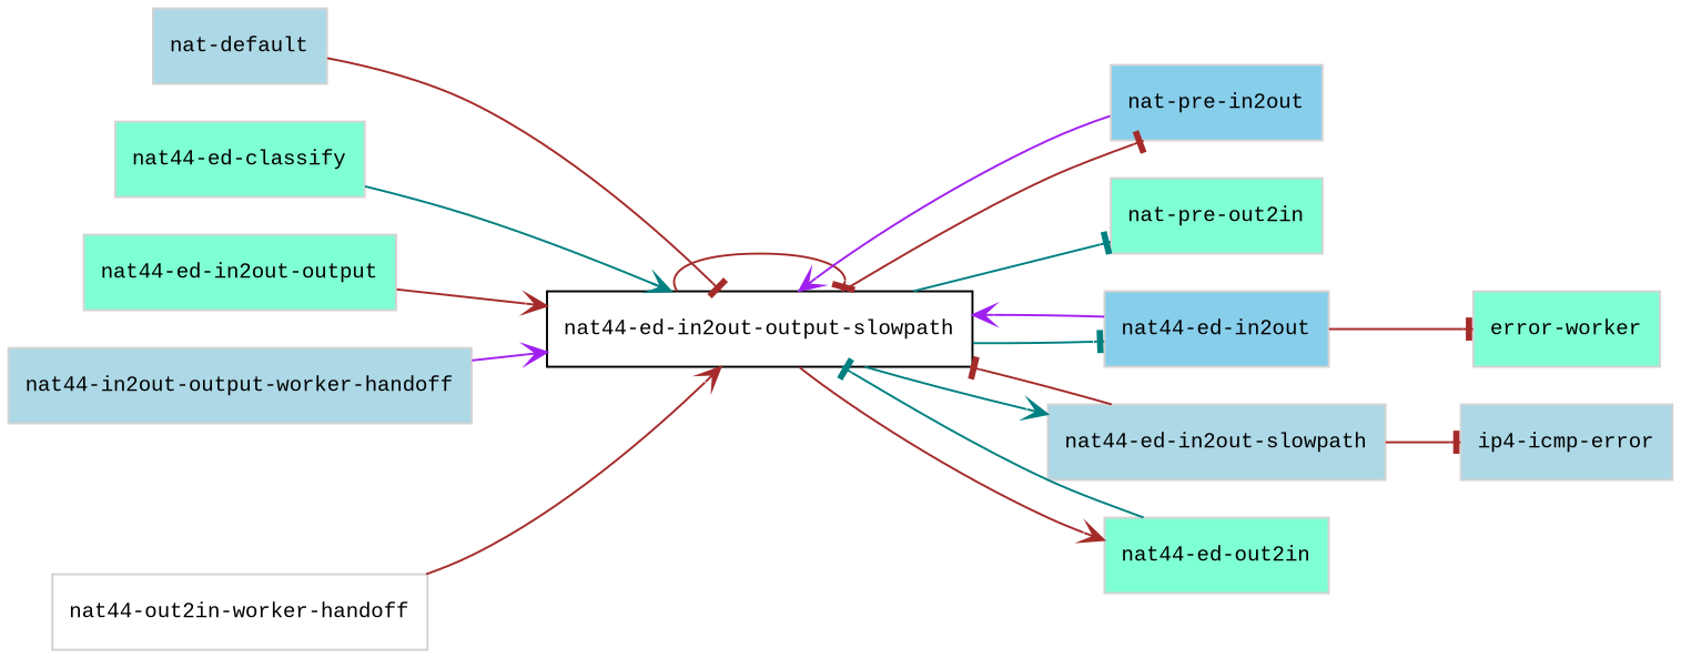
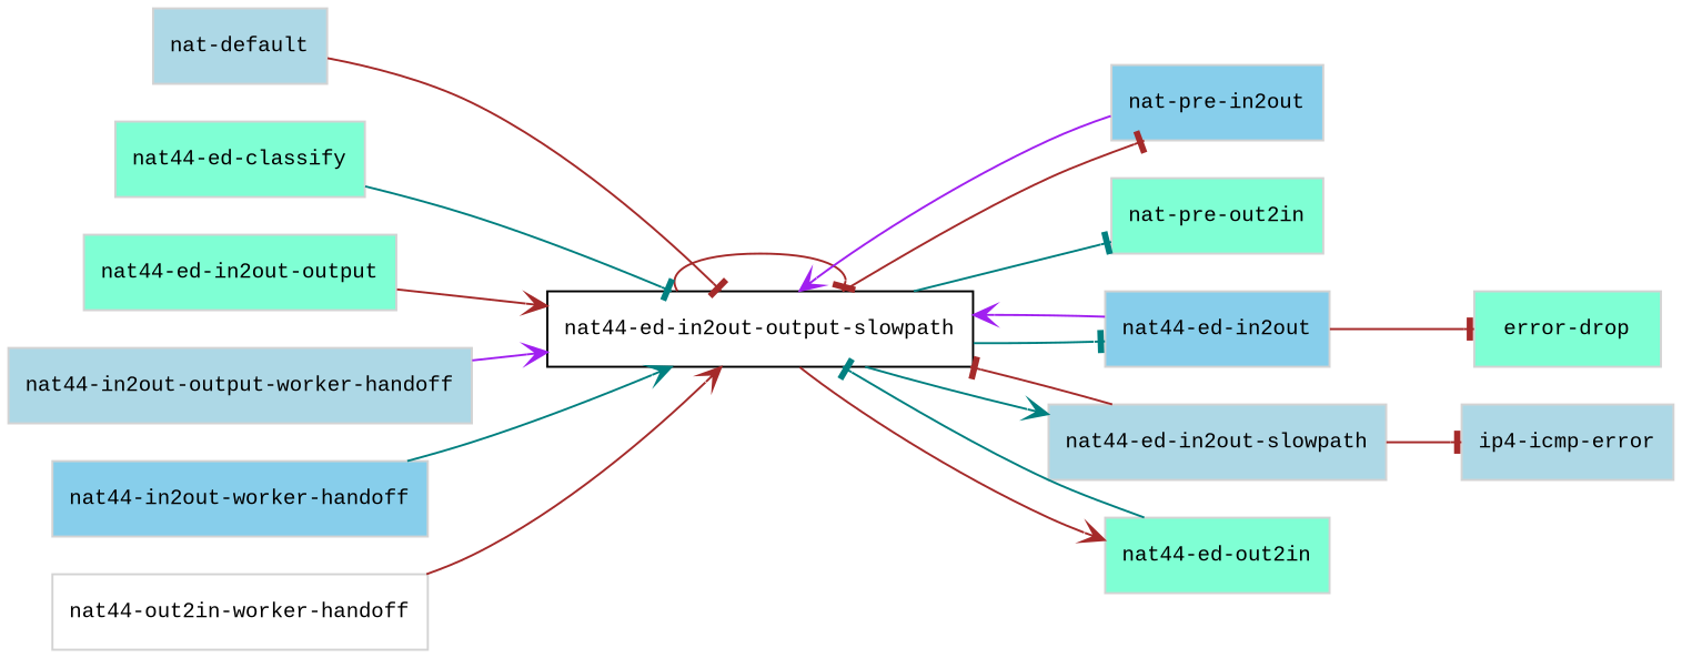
  digraph {
    fontname="Liberation Mono"
    rankdir=LR
    node [color=lightgray fillcolor=aquamarine fontcolor=black fontname="Liberation Mono" fontsize=10 shape=box style=filled]
    edge [arrowhead=tee color=brown fontname="Liberation Mono" fontsize=8]
    "nat44-ed-in2out-output-slowpath" [color=black fillcolor=white]
    "nat-pre-in2out" [fillcolor=skyblue]
    "nat-pre-out2in"
    "nat44-ed-in2out" [fillcolor=skyblue]
    "nat44-ed-in2out-slowpath" [fillcolor=lightblue]
    "nat44-ed-out2in"
-   "error-drop" [label="error-worker"]
+   "error-drop"
    "ip4-icmp-error" [fillcolor=lightblue]
    "nat-default" [fillcolor=lightblue]
    "nat44-ed-classify"
    "nat44-ed-in2out-output"
    "nat44-in2out-output-worker-handoff" [fillcolor=lightblue]
+   "nat44-in2out-worker-handoff" [fillcolor=skyblue]
    "nat44-out2in-worker-handoff" [fillcolor=white]
    "nat44-ed-in2out-output-slowpath" -> "nat44-ed-in2out-output-slowpath"
    "nat44-ed-in2out-output-slowpath" -> "nat-pre-in2out"
    "nat44-ed-in2out-output-slowpath" -> "nat-pre-out2in" [color=teal]
    "nat44-ed-in2out-output-slowpath" -> "nat44-ed-in2out" [color=teal]
    "nat44-ed-in2out-output-slowpath" -> "nat44-ed-in2out-slowpath" [arrowhead=vee color=teal]
    "nat44-ed-in2out-output-slowpath" -> "nat44-ed-out2in" [arrowhead=vee]
    "nat-pre-in2out" -> "nat44-ed-in2out-output-slowpath" [arrowhead=vee color=purple]
    "nat44-ed-in2out" -> "nat44-ed-in2out-output-slowpath" [arrowhead=vee color=purple]
    "nat44-ed-in2out" -> "error-drop"
    "nat44-ed-in2out-slowpath" -> "nat44-ed-in2out-output-slowpath"
    "nat44-ed-in2out-slowpath" -> "ip4-icmp-error"
    "nat44-ed-out2in" -> "nat44-ed-in2out-output-slowpath" [color=teal]
    "nat-default" -> "nat44-ed-in2out-output-slowpath"
-   "nat44-ed-classify" -> "nat44-ed-in2out-output-slowpath" [arrowhead=vee color=teal]
+   "nat44-ed-classify" -> "nat44-ed-in2out-output-slowpath" [color=teal]
    "nat44-ed-in2out-output" -> "nat44-ed-in2out-output-slowpath" [arrowhead=vee]
    "nat44-in2out-output-worker-handoff" -> "nat44-ed-in2out-output-slowpath" [arrowhead=vee color=purple]
+   "nat44-in2out-worker-handoff" -> "nat44-ed-in2out-output-slowpath" [arrowhead=vee color=teal]
    "nat44-out2in-worker-handoff" -> "nat44-ed-in2out-output-slowpath" [arrowhead=vee]
  }
